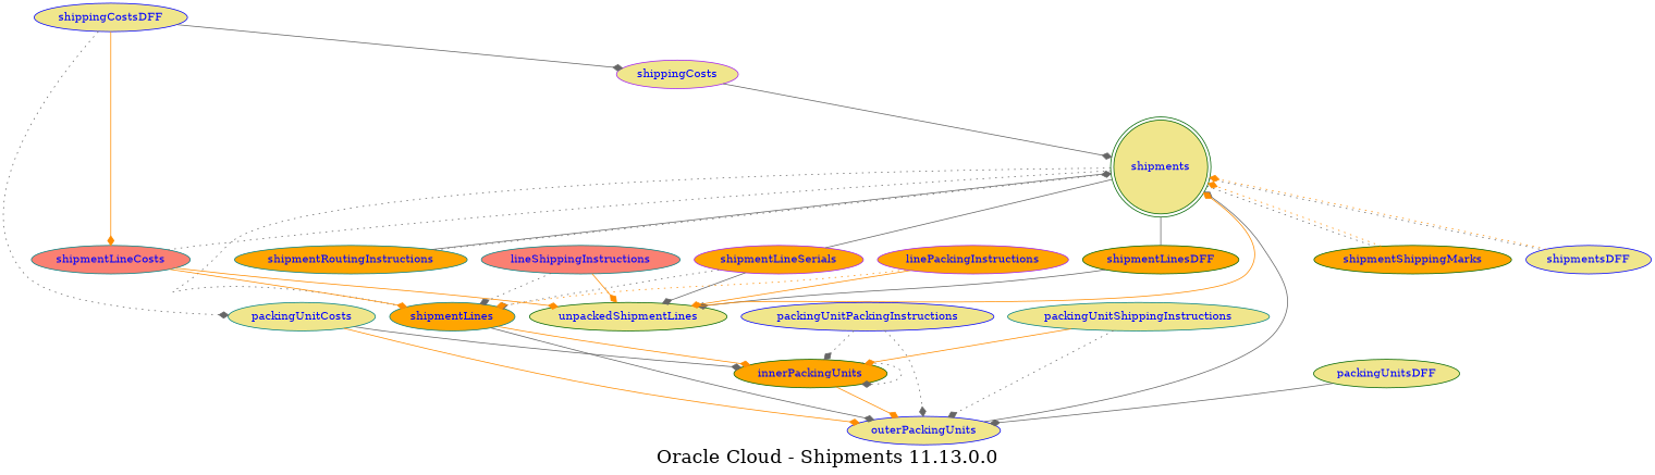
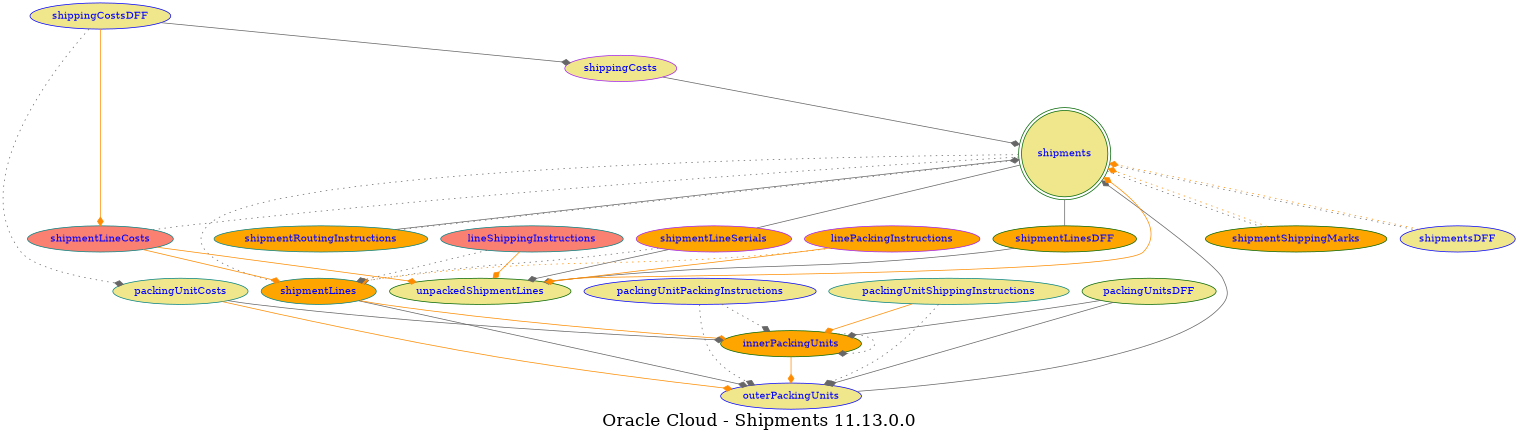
  digraph {
    fontsize=24
    label="Oracle Cloud - Shipments 11.13.0.0"
    splines=true
    node [color=darkgreen fillcolor=khaki fontcolor=blue shape=ellipse style=filled]
    edge [arrowhead=diamond arrowtail=none color=gray40 fontcolor=blue style=solid]
    shipments [shape=doublecircle]
    shipmentLines [color=teal fillcolor=orange]
    shipmentLinesDFF [fillcolor=orange]
    shipmentLineSerials [color=purple fillcolor=orange]
    shipmentLineCosts [color=teal fillcolor=salmon]
    shipmentShippingMarks [fillcolor=orange]
    shipmentsDFF [color=blue]
    shipmentRoutingInstructions [color=teal fillcolor=orange]
    outerPackingUnits [color=blue]
    innerPackingUnits [fillcolor=orange]
    unpackedShipmentLines
    linePackingInstructions [color=purple fillcolor=orange]
    lineShippingInstructions [color=teal fillcolor=salmon]
    shippingCostsDFF [color=blue]
    packingUnitCosts [color=teal]
    shippingCosts [color=purple]
    packingUnitPackingInstructions [color=blue]
    packingUnitShippingInstructions [color=teal]
    packingUnitsDFF
    shipments -> shipmentLines [arrowhead=none fontcolor=grey style=dotted]
    shipments -> shipmentLinesDFF [arrowhead=none fontcolor=grey]
    shipments -> shipmentLineSerials [arrowhead=none fontcolor=grey]
    shipments -> shipmentLineCosts [arrowhead=none fontcolor=grey style=dotted]
    shipments -> shipmentShippingMarks [arrowhead=none fontcolor=grey style=dotted]
    shipments -> shipmentsDFF [arrowhead=none fontcolor=grey style=dotted]
    shipments -> shipmentRoutingInstructions [arrowhead=none fontcolor=grey]
    shipmentLines -> outerPackingUnits
    shipmentLines -> innerPackingUnits [color=darkorange]
    shipmentLinesDFF -> unpackedShipmentLines
    shipmentLineSerials -> shipmentLines [style=dotted]
    shipmentLineSerials -> unpackedShipmentLines
    shipmentLineCosts -> shipmentLines [color=darkorange]
    shipmentLineCosts -> unpackedShipmentLines [color=darkorange]
    shipmentShippingMarks -> shipments [color=darkorange style=dotted]
    shipmentsDFF -> shipments [color=darkorange style=dotted]
    shipmentRoutingInstructions -> shipments [style=dotted]
    outerPackingUnits -> shipments
    innerPackingUnits -> outerPackingUnits [color=darkorange]
    innerPackingUnits -> innerPackingUnits [style=dotted]
    unpackedShipmentLines -> shipments [color=darkorange]
    linePackingInstructions -> shipmentLines [color=darkorange style=dotted]
    linePackingInstructions -> unpackedShipmentLines [color=darkorange]
    lineShippingInstructions -> shipmentLines [style=dotted]
    lineShippingInstructions -> unpackedShipmentLines [color=darkorange]
    shippingCostsDFF -> shipmentLineCosts [color=darkorange]
    shippingCostsDFF -> packingUnitCosts [style=dotted]
    shippingCostsDFF -> shippingCosts
    packingUnitCosts -> outerPackingUnits [color=darkorange]
    packingUnitCosts -> innerPackingUnits
    shippingCosts -> shipments
    packingUnitPackingInstructions -> outerPackingUnits [style=dotted]
    packingUnitPackingInstructions -> innerPackingUnits [style=dotted]
    packingUnitShippingInstructions -> outerPackingUnits [style=dotted]
    packingUnitShippingInstructions -> innerPackingUnits [color=darkorange]
    packingUnitsDFF -> outerPackingUnits
+   packingUnitsDFF -> innerPackingUnits
  }
